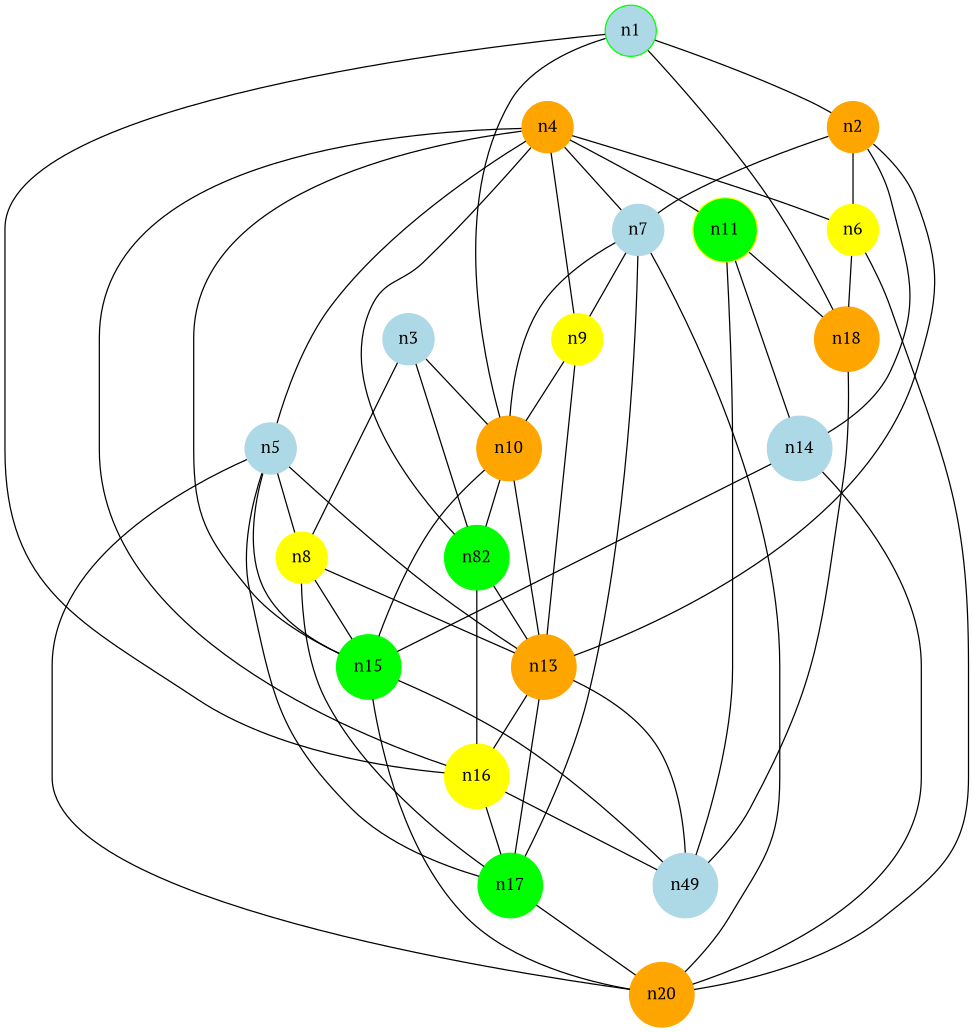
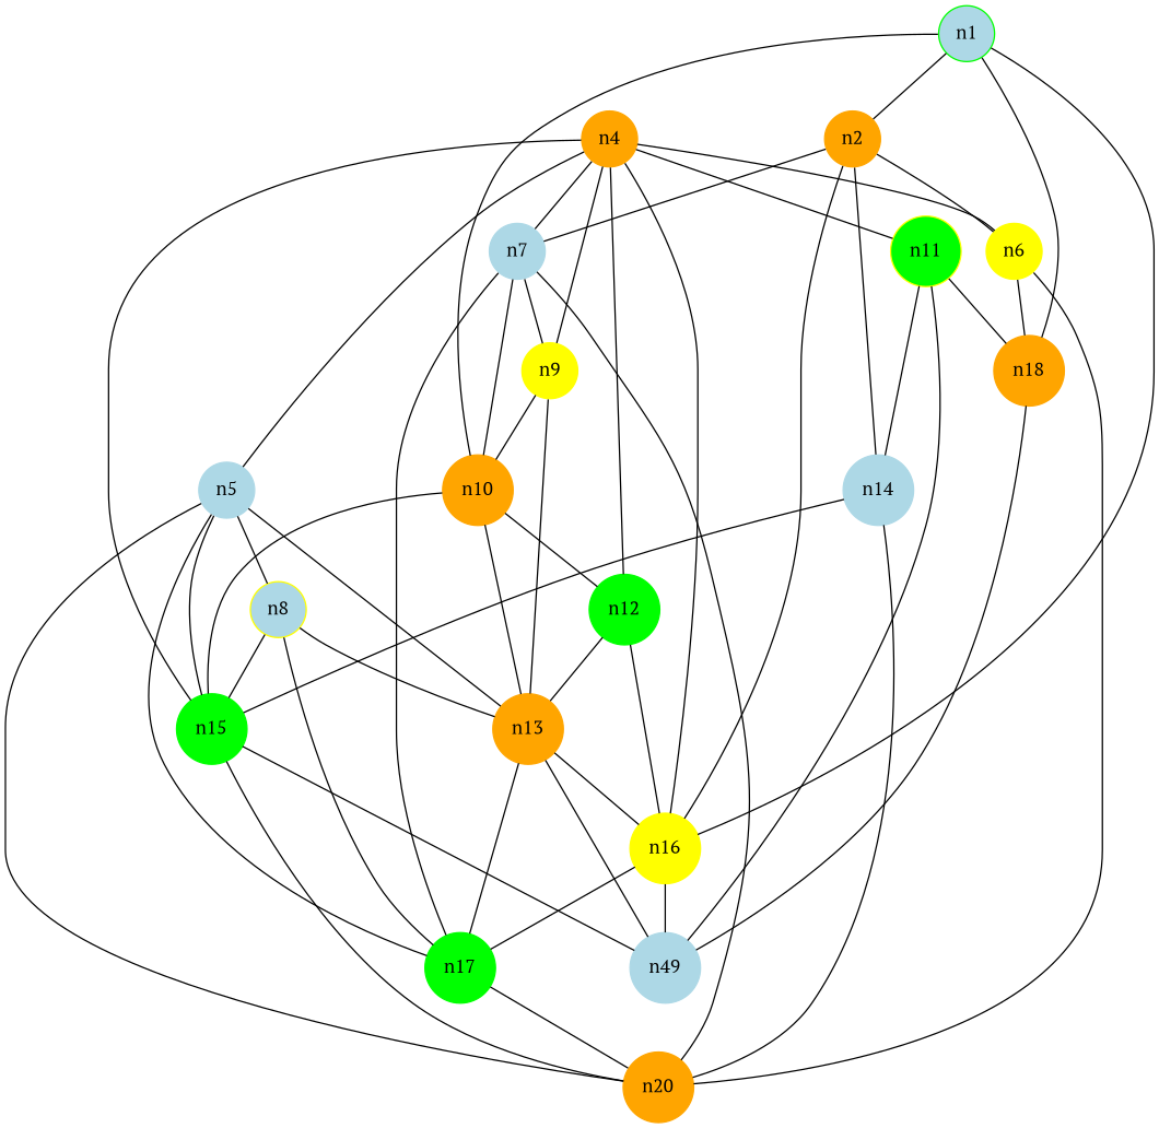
  graph {
    fontname="PT Serif"
    node [color=orange fontname="PT Serif" shape=circle style=filled]
    edge [color=black fontname="PT Serif"]
    n7 [color=lightblue]
    n2
    n14 [color=lightblue]
    n6 [color=yellow]
    n16 [color=yellow]
    n9 [color=yellow]
    n10
    n17 [color=green]
    n20
    n15 [color=green]
    n18
    n19 [color=lightblue label=n49]
    n4
    n5 [color=lightblue]
    n11 [color=yellow fillcolor=green]
-   n12 [color=green label=n82]
+   n12 [color=green]
    n13
-   n8 [color=yellow]
-   n3 [color=lightblue]
+   n8 [color=yellow fillcolor=lightblue]
    n1 [color=green fillcolor=lightblue]
    n7 -- n9
    n7 -- n10
    n7 -- n17
    n7 -- n20
    n2 -- n7
    n2 -- n14
    n2 -- n6
-   n2 -- n13
+   n2 -- n16
    n14 -- n20
    n14 -- n15
    n6 -- n20
    n6 -- n18
    n16 -- n17
    n16 -- n19
    n9 -- n10
    n9 -- n13
    n10 -- n15
    n10 -- n12
    n17 -- n20
    n15 -- n20
    n15 -- n19
    n18 -- n19
    n4 -- n7
    n4 -- n6
    n4 -- n16
    n4 -- n9
    n4 -- n15
    n4 -- n5
    n4 -- n11
    n4 -- n12
    n5 -- n17
    n5 -- n20
    n5 -- n15
    n5 -- n13
    n5 -- n8
    n11 -- n14
    n11 -- n18
    n11 -- n19
    n12 -- n16
    n12 -- n13
    n13 -- n16
    n13 -- n10
    n13 -- n17
    n13 -- n19
    n8 -- n17
    n8 -- n15
    n8 -- n13
-   n3 -- n10
-   n3 -- n12
-   n3 -- n8
    n1 -- n2
    n1 -- n16
    n1 -- n10
    n1 -- n18
  }
